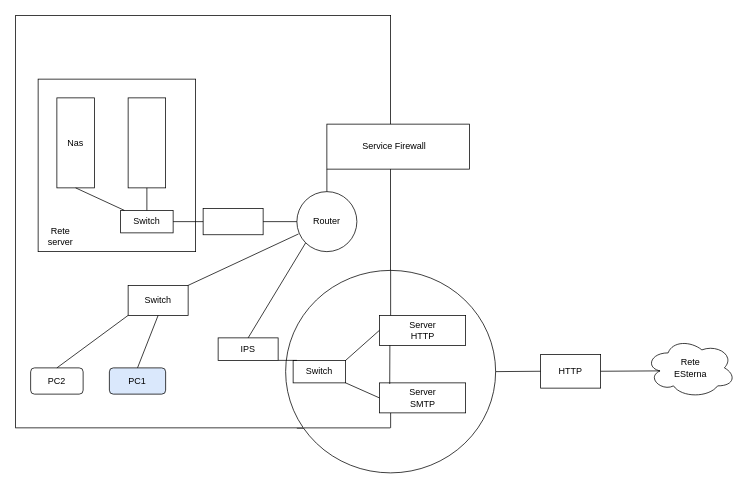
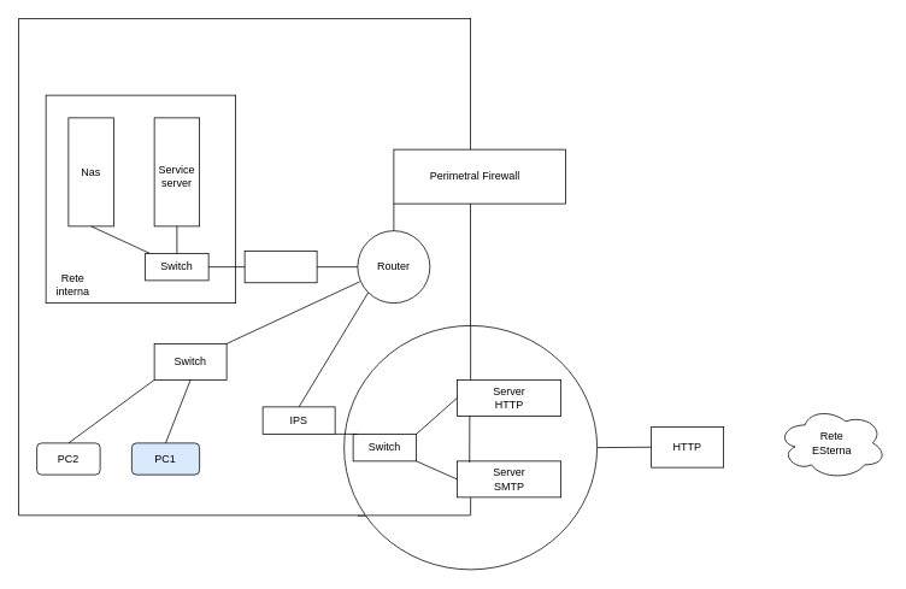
  <mxCell id="0" />
  <mxCell id="1" parent="0" />
  <mxCell id="2" value="" style="rounded=0;whiteSpace=wrap;html=1;" vertex="1" parent="1"><mxGeometry x="340" y="220" width="120" height="60" as="geometry" /></mxCell>
  <mxCell id="3" style="edgeStyle=orthogonalEdgeStyle;rounded=0;orthogonalLoop=1;jettySize=auto;html=1;exitX=0.75;exitY=1;exitDx=0;exitDy=0;entryX=0;entryY=1;entryDx=0;entryDy=0;" edge="1" parent="1" source="5"><mxGeometry relative="1" as="geometry"><mxPoint x="500" y="550" as="targetPoint" /><Array as="points"><mxPoint x="500" y="570" /></Array></mxGeometry></mxCell>
  <mxCell id="4" style="edgeStyle=orthogonalEdgeStyle;rounded=0;orthogonalLoop=1;jettySize=auto;html=1;exitX=0.75;exitY=1;exitDx=0;exitDy=0;entryX=0.25;entryY=1;entryDx=0;entryDy=0;" edge="1" parent="1" source="5"><mxGeometry relative="1" as="geometry"><mxPoint x="530" y="550" as="targetPoint" /><Array as="points"><mxPoint x="530" y="570" /></Array></mxGeometry></mxCell>
  <mxCell id="5" value="" style="rounded=0;whiteSpace=wrap;html=1;" vertex="1" parent="1"><mxGeometry x="20" y="20" width="500" height="550" as="geometry" /></mxCell>
  <mxCell id="6" value="" style="rounded=0;whiteSpace=wrap;html=1;" vertex="1" parent="1"><mxGeometry x="435" y="165" width="190" height="60" as="geometry" /></mxCell>
  <mxCell id="7" value="" style="ellipse;whiteSpace=wrap;html=1;" vertex="1" parent="1"><mxGeometry x="380" y="360" width="280" height="270" as="geometry" /></mxCell>
  <mxCell id="8" value="" style="rounded=0;whiteSpace=wrap;html=1;" vertex="1" parent="1"><mxGeometry x="390" y="480" width="70" height="30" as="geometry" /></mxCell>
  <mxCell id="9" value="Switch" style="text;html=1;strokeColor=none;fillColor=none;align=center;verticalAlign=middle;whiteSpace=wrap;rounded=0;" vertex="1" parent="1"><mxGeometry x="395" y="480" width="60" height="30" as="geometry" /></mxCell>
- <mxCell id="10" value="Service Firewall" style="text;html=1;strokeColor=none;fillColor=none;align=center;verticalAlign=middle;whiteSpace=wrap;rounded=0;" vertex="1" parent="1"><mxGeometry x="465" y="180" width="120" height="30" as="geometry" /></mxCell>
+ <mxCell id="10" value="Perimetral Firewall" style="text;html=1;strokeColor=none;fillColor=none;align=center;verticalAlign=middle;whiteSpace=wrap;rounded=0;" vertex="1" parent="1"><mxGeometry x="465" y="180" width="120" height="30" as="geometry" /></mxCell>
  <mxCell id="11" value="" style="rounded=0;whiteSpace=wrap;html=1;" vertex="1" parent="1"><mxGeometry x="50" y="105" width="210" height="230" as="geometry" /></mxCell>
  <mxCell id="12" value="" style="ellipse;whiteSpace=wrap;html=1;" vertex="1" parent="1"><mxGeometry x="395" y="255" width="80" height="80" as="geometry" /></mxCell>
  <mxCell id="13" value="Router" style="text;html=1;strokeColor=none;fillColor=none;align=center;verticalAlign=middle;whiteSpace=wrap;rounded=0;" vertex="1" parent="1"><mxGeometry x="405" y="280" width="60" height="30" as="geometry" /></mxCell>
  <mxCell id="14" value="" style="endArrow=none;html=1;rounded=0;exitX=0.087;exitY=0.786;exitDx=0;exitDy=0;exitPerimeter=0;entryX=0.5;entryY=0.786;entryDx=0;entryDy=0;entryPerimeter=0;" edge="1" parent="1"><mxGeometry width="50" height="50" relative="1" as="geometry"><mxPoint x="404" y="570" as="sourcePoint" /><mxPoint x="519.64" y="570" as="targetPoint" /></mxGeometry></mxCell>
  <mxCell id="15" value="" style="endArrow=none;html=1;rounded=0;" edge="1" parent="1"><mxGeometry width="50" height="50" relative="1" as="geometry"><mxPoint x="520" y="570" as="sourcePoint" /><mxPoint x="520" y="550" as="targetPoint" /></mxGeometry></mxCell>
  <mxCell id="16" value="" style="rounded=0;whiteSpace=wrap;html=1;rotation=-90;" vertex="1" parent="1"><mxGeometry x="135" y="165" width="120" height="50" as="geometry" /></mxCell>
  <mxCell id="17" value="" style="rounded=0;whiteSpace=wrap;html=1;rotation=-90;" vertex="1" parent="1"><mxGeometry x="40" y="165" width="120" height="50" as="geometry" /></mxCell>
  <mxCell id="18" value="Nas" style="text;html=1;strokeColor=none;fillColor=none;align=center;verticalAlign=middle;whiteSpace=wrap;rounded=0;" vertex="1" parent="1"><mxGeometry x="70" y="175" width="60" height="30" as="geometry" /></mxCell>
- <mxCell id="19" value="Rete server" style="text;html=1;strokeColor=none;fillColor=none;align=center;verticalAlign=middle;whiteSpace=wrap;rounded=0;" vertex="1" parent="1"><mxGeometry x="50" y="300" width="60" height="30" as="geometry" /></mxCell>
+ <mxCell id="19" value="Rete interna" style="text;html=1;strokeColor=none;fillColor=none;align=center;verticalAlign=middle;whiteSpace=wrap;rounded=0;" vertex="1" parent="1"><mxGeometry x="50" y="300" width="60" height="30" as="geometry" /></mxCell>
  <mxCell id="20" value="" style="rounded=0;whiteSpace=wrap;html=1;" vertex="1" parent="1"><mxGeometry x="160" y="280" width="70" height="30" as="geometry" /></mxCell>
+ <mxCell id="21" value="Service server" style="text;html=1;strokeColor=none;fillColor=none;align=center;verticalAlign=middle;whiteSpace=wrap;rounded=0;" vertex="1" parent="1"><mxGeometry x="165" y="180" width="60" height="30" as="geometry" /></mxCell>
  <mxCell id="22" value="" style="rounded=0;whiteSpace=wrap;html=1;" vertex="1" parent="1"><mxGeometry x="270" y="277.5" width="80" height="35" as="geometry" /></mxCell>
  <mxCell id="23" value="" style="rounded=0;whiteSpace=wrap;html=1;" vertex="1" parent="1"><mxGeometry x="290" y="450" width="80" height="30" as="geometry" /></mxCell>
  <mxCell id="24" value="IPS" style="text;html=1;strokeColor=none;fillColor=none;align=center;verticalAlign=middle;whiteSpace=wrap;rounded=0;" vertex="1" parent="1"><mxGeometry x="300" y="450" width="60" height="30" as="geometry" /></mxCell>
  <mxCell id="25" value="" style="endArrow=none;html=1;rounded=0;exitX=0;exitY=0;exitDx=0;exitDy=0;entryX=1;entryY=1;entryDx=0;entryDy=0;" edge="1" parent="1" source="9" target="23"><mxGeometry width="50" height="50" relative="1" as="geometry"><mxPoint x="490" y="340" as="sourcePoint" /><mxPoint x="540" y="290" as="targetPoint" /></mxGeometry></mxCell>
  <mxCell id="26" value="" style="endArrow=none;html=1;rounded=0;exitX=1;exitY=0.5;exitDx=0;exitDy=0;entryX=0;entryY=0.5;entryDx=0;entryDy=0;" edge="1" parent="1" source="20" target="22"><mxGeometry width="50" height="50" relative="1" as="geometry"><mxPoint x="480" y="340" as="sourcePoint" /><mxPoint x="530" y="290" as="targetPoint" /></mxGeometry></mxCell>
  <mxCell id="27" value="" style="endArrow=none;html=1;rounded=0;exitX=1;exitY=0.5;exitDx=0;exitDy=0;entryX=0;entryY=0.5;entryDx=0;entryDy=0;" edge="1" parent="1" source="22" target="12"><mxGeometry width="50" height="50" relative="1" as="geometry"><mxPoint x="480" y="340" as="sourcePoint" /><mxPoint x="530" y="290" as="targetPoint" /></mxGeometry></mxCell>
  <mxCell id="28" value="" style="endArrow=none;html=1;rounded=0;exitX=0.5;exitY=0;exitDx=0;exitDy=0;entryX=0;entryY=1;entryDx=0;entryDy=0;" edge="1" parent="1" source="12" target="6"><mxGeometry width="50" height="50" relative="1" as="geometry"><mxPoint x="480" y="340" as="sourcePoint" /><mxPoint x="530" y="290" as="targetPoint" /></mxGeometry></mxCell>
  <mxCell id="29" value="" style="endArrow=none;html=1;rounded=0;exitX=0.5;exitY=0;exitDx=0;exitDy=0;entryX=0;entryY=1;entryDx=0;entryDy=0;" edge="1" parent="1" source="24" target="12"><mxGeometry width="50" height="50" relative="1" as="geometry"><mxPoint x="480" y="340" as="sourcePoint" /><mxPoint x="530" y="290" as="targetPoint" /></mxGeometry></mxCell>
  <mxCell id="30" value="" style="rounded=0;whiteSpace=wrap;html=1;" vertex="1" parent="1"><mxGeometry x="505" y="510" width="115" height="40" as="geometry" /></mxCell>
  <mxCell id="31" value="Server SMTP" style="text;html=1;strokeColor=none;fillColor=none;align=center;verticalAlign=middle;whiteSpace=wrap;rounded=0;" vertex="1" parent="1"><mxGeometry x="532.5" y="515" width="60" height="30" as="geometry" /></mxCell>
  <mxCell id="32" value="" style="rounded=0;whiteSpace=wrap;html=1;" vertex="1" parent="1"><mxGeometry x="505" y="420" width="115" height="40" as="geometry" /></mxCell>
  <mxCell id="33" value="Server HTTP" style="text;html=1;strokeColor=none;fillColor=none;align=center;verticalAlign=middle;whiteSpace=wrap;rounded=0;" vertex="1" parent="1"><mxGeometry x="532.5" y="425" width="60" height="30" as="geometry" /></mxCell>
  <mxCell id="34" value="" style="endArrow=none;html=1;rounded=0;exitX=0.12;exitY=0.035;exitDx=0;exitDy=0;exitPerimeter=0;" edge="1" parent="1" source="30"><mxGeometry width="50" height="50" relative="1" as="geometry"><mxPoint x="480" y="340" as="sourcePoint" /><mxPoint x="519" y="460" as="targetPoint" /></mxGeometry></mxCell>
  <mxCell id="35" value="" style="endArrow=none;html=1;rounded=0;entryX=0.5;entryY=0;entryDx=0;entryDy=0;" edge="1" parent="1" target="7"><mxGeometry width="50" height="50" relative="1" as="geometry"><mxPoint x="520" y="420" as="sourcePoint" /><mxPoint x="530" y="290" as="targetPoint" /></mxGeometry></mxCell>
  <mxCell id="36" value="" style="endArrow=none;html=1;rounded=0;exitX=0;exitY=0.5;exitDx=0;exitDy=0;entryX=0.5;entryY=0;entryDx=0;entryDy=0;" edge="1" parent="1" source="16"><mxGeometry width="50" height="50" relative="1" as="geometry"><mxPoint x="480" y="340" as="sourcePoint" /><mxPoint x="195" y="280" as="targetPoint" /></mxGeometry></mxCell>
  <mxCell id="37" value="" style="endArrow=none;html=1;rounded=0;exitX=0;exitY=0.5;exitDx=0;exitDy=0;entryX=0;entryY=0;entryDx=0;entryDy=0;" edge="1" parent="1" source="17"><mxGeometry width="50" height="50" relative="1" as="geometry"><mxPoint x="480" y="340" as="sourcePoint" /><mxPoint x="165" y="280" as="targetPoint" /></mxGeometry></mxCell>
  <mxCell id="38" value="" style="endArrow=none;html=1;rounded=0;exitX=1;exitY=0;exitDx=0;exitDy=0;entryX=0;entryY=0.5;entryDx=0;entryDy=0;" edge="1" parent="1" source="8" target="32"><mxGeometry width="50" height="50" relative="1" as="geometry"><mxPoint x="480" y="340" as="sourcePoint" /><mxPoint x="530" y="290" as="targetPoint" /></mxGeometry></mxCell>
  <mxCell id="39" value="" style="endArrow=none;html=1;rounded=0;exitX=1;exitY=1;exitDx=0;exitDy=0;entryX=0;entryY=0.5;entryDx=0;entryDy=0;" edge="1" parent="1" source="8" target="30"><mxGeometry width="50" height="50" relative="1" as="geometry"><mxPoint x="480" y="340" as="sourcePoint" /><mxPoint x="530" y="290" as="targetPoint" /></mxGeometry></mxCell>
  <mxCell id="40" value="HTTP" style="rounded=0;whiteSpace=wrap;html=1;" vertex="1" parent="1"><mxGeometry x="720" y="472" width="80" height="45" as="geometry" /></mxCell>
  <mxCell id="41" value="Rete&lt;br&gt;ESterna" style="ellipse;shape=cloud;whiteSpace=wrap;html=1;" vertex="1" parent="1"><mxGeometry x="860" y="450" width="120" height="80" as="geometry" /></mxCell>
- <mxCell id="42" value="" style="endArrow=none;html=1;rounded=0;entryX=0.16;entryY=0.55;entryDx=0;entryDy=0;entryPerimeter=0;exitX=1;exitY=0.5;exitDx=0;exitDy=0;" edge="1" parent="1" source="40" target="41"><mxGeometry width="50" height="50" relative="1" as="geometry"><mxPoint x="480" y="340" as="sourcePoint" /><mxPoint x="530" y="290" as="targetPoint" /></mxGeometry></mxCell>
  <mxCell id="43" value="" style="endArrow=none;html=1;rounded=0;entryX=0;entryY=0.5;entryDx=0;entryDy=0;exitX=1;exitY=0.5;exitDx=0;exitDy=0;" edge="1" parent="1" source="7" target="40"><mxGeometry width="50" height="50" relative="1" as="geometry"><mxPoint x="480" y="340" as="sourcePoint" /><mxPoint x="530" y="290" as="targetPoint" /></mxGeometry></mxCell>
  <mxCell id="44" value="" style="rounded=0;whiteSpace=wrap;html=1;" vertex="1" parent="1"><mxGeometry x="170" y="380" width="80" height="40" as="geometry" /></mxCell>
  <mxCell id="45" value="Switch" style="text;html=1;strokeColor=none;fillColor=none;align=center;verticalAlign=middle;whiteSpace=wrap;rounded=0;" vertex="1" parent="1"><mxGeometry x="180" y="385" width="60" height="30" as="geometry" /></mxCell>
  <mxCell id="46" value="Switch" style="text;html=1;strokeColor=none;fillColor=none;align=center;verticalAlign=middle;whiteSpace=wrap;rounded=0;" vertex="1" parent="1"><mxGeometry x="165" y="280" width="60" height="30" as="geometry" /></mxCell>
  <mxCell id="47" value="" style="endArrow=none;html=1;rounded=0;exitX=1;exitY=0;exitDx=0;exitDy=0;entryX=0.028;entryY=0.705;entryDx=0;entryDy=0;entryPerimeter=0;" edge="1" parent="1" source="44" target="12"><mxGeometry width="50" height="50" relative="1" as="geometry"><mxPoint x="480" y="340" as="sourcePoint" /><mxPoint x="530" y="290" as="targetPoint" /></mxGeometry></mxCell>
  <mxCell id="48" value="PC1" style="rounded=1;whiteSpace=wrap;html=1;fillColor=#dae8fc;" vertex="1" parent="1"><mxGeometry x="145" y="490" width="75" height="35" as="geometry" /></mxCell>
  <mxCell id="49" value="PC2" style="rounded=1;whiteSpace=wrap;html=1;" vertex="1" parent="1"><mxGeometry x="40" y="490" width="70" height="35" as="geometry" /></mxCell>
  <mxCell id="50" value="" style="endArrow=none;html=1;rounded=0;exitX=0.5;exitY=0;exitDx=0;exitDy=0;entryX=0.5;entryY=1;entryDx=0;entryDy=0;" edge="1" parent="1" source="48" target="44"><mxGeometry width="50" height="50" relative="1" as="geometry"><mxPoint x="480" y="340" as="sourcePoint" /><mxPoint x="530" y="290" as="targetPoint" /></mxGeometry></mxCell>
  <mxCell id="51" value="" style="endArrow=none;html=1;rounded=0;exitX=0.5;exitY=0;exitDx=0;exitDy=0;entryX=0;entryY=1;entryDx=0;entryDy=0;" edge="1" parent="1" source="49" target="44"><mxGeometry width="50" height="50" relative="1" as="geometry"><mxPoint x="480" y="340" as="sourcePoint" /><mxPoint x="530" y="290" as="targetPoint" /></mxGeometry></mxCell>
